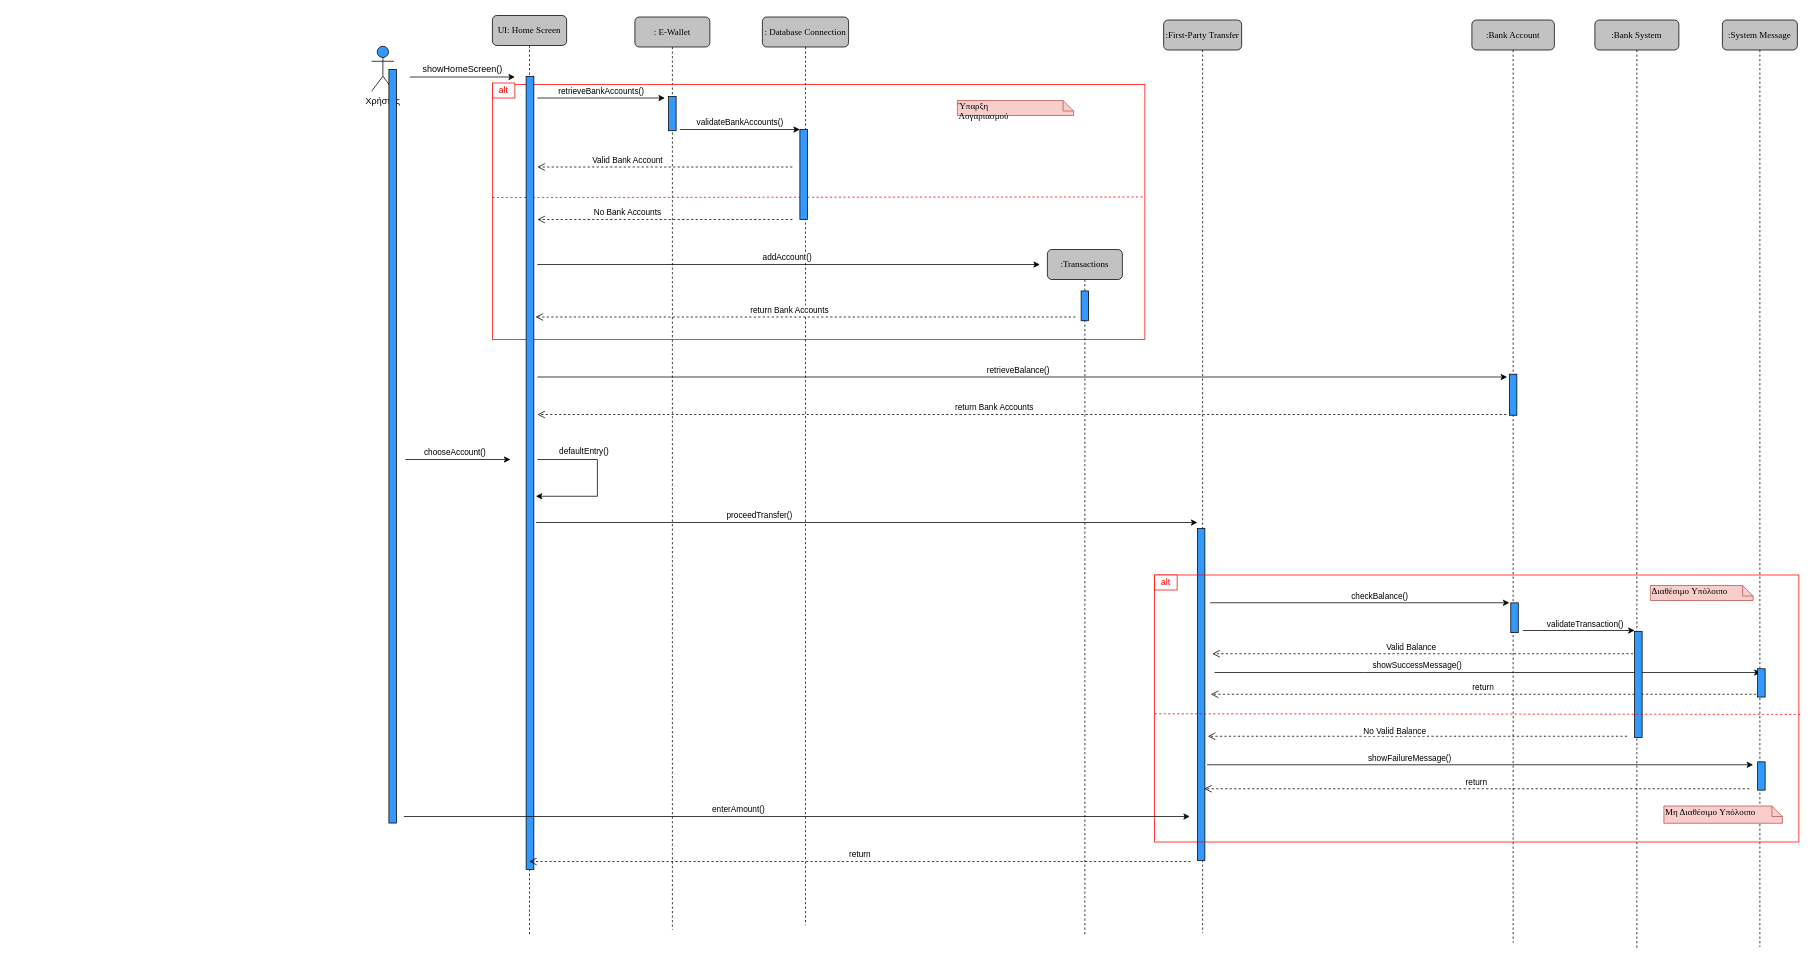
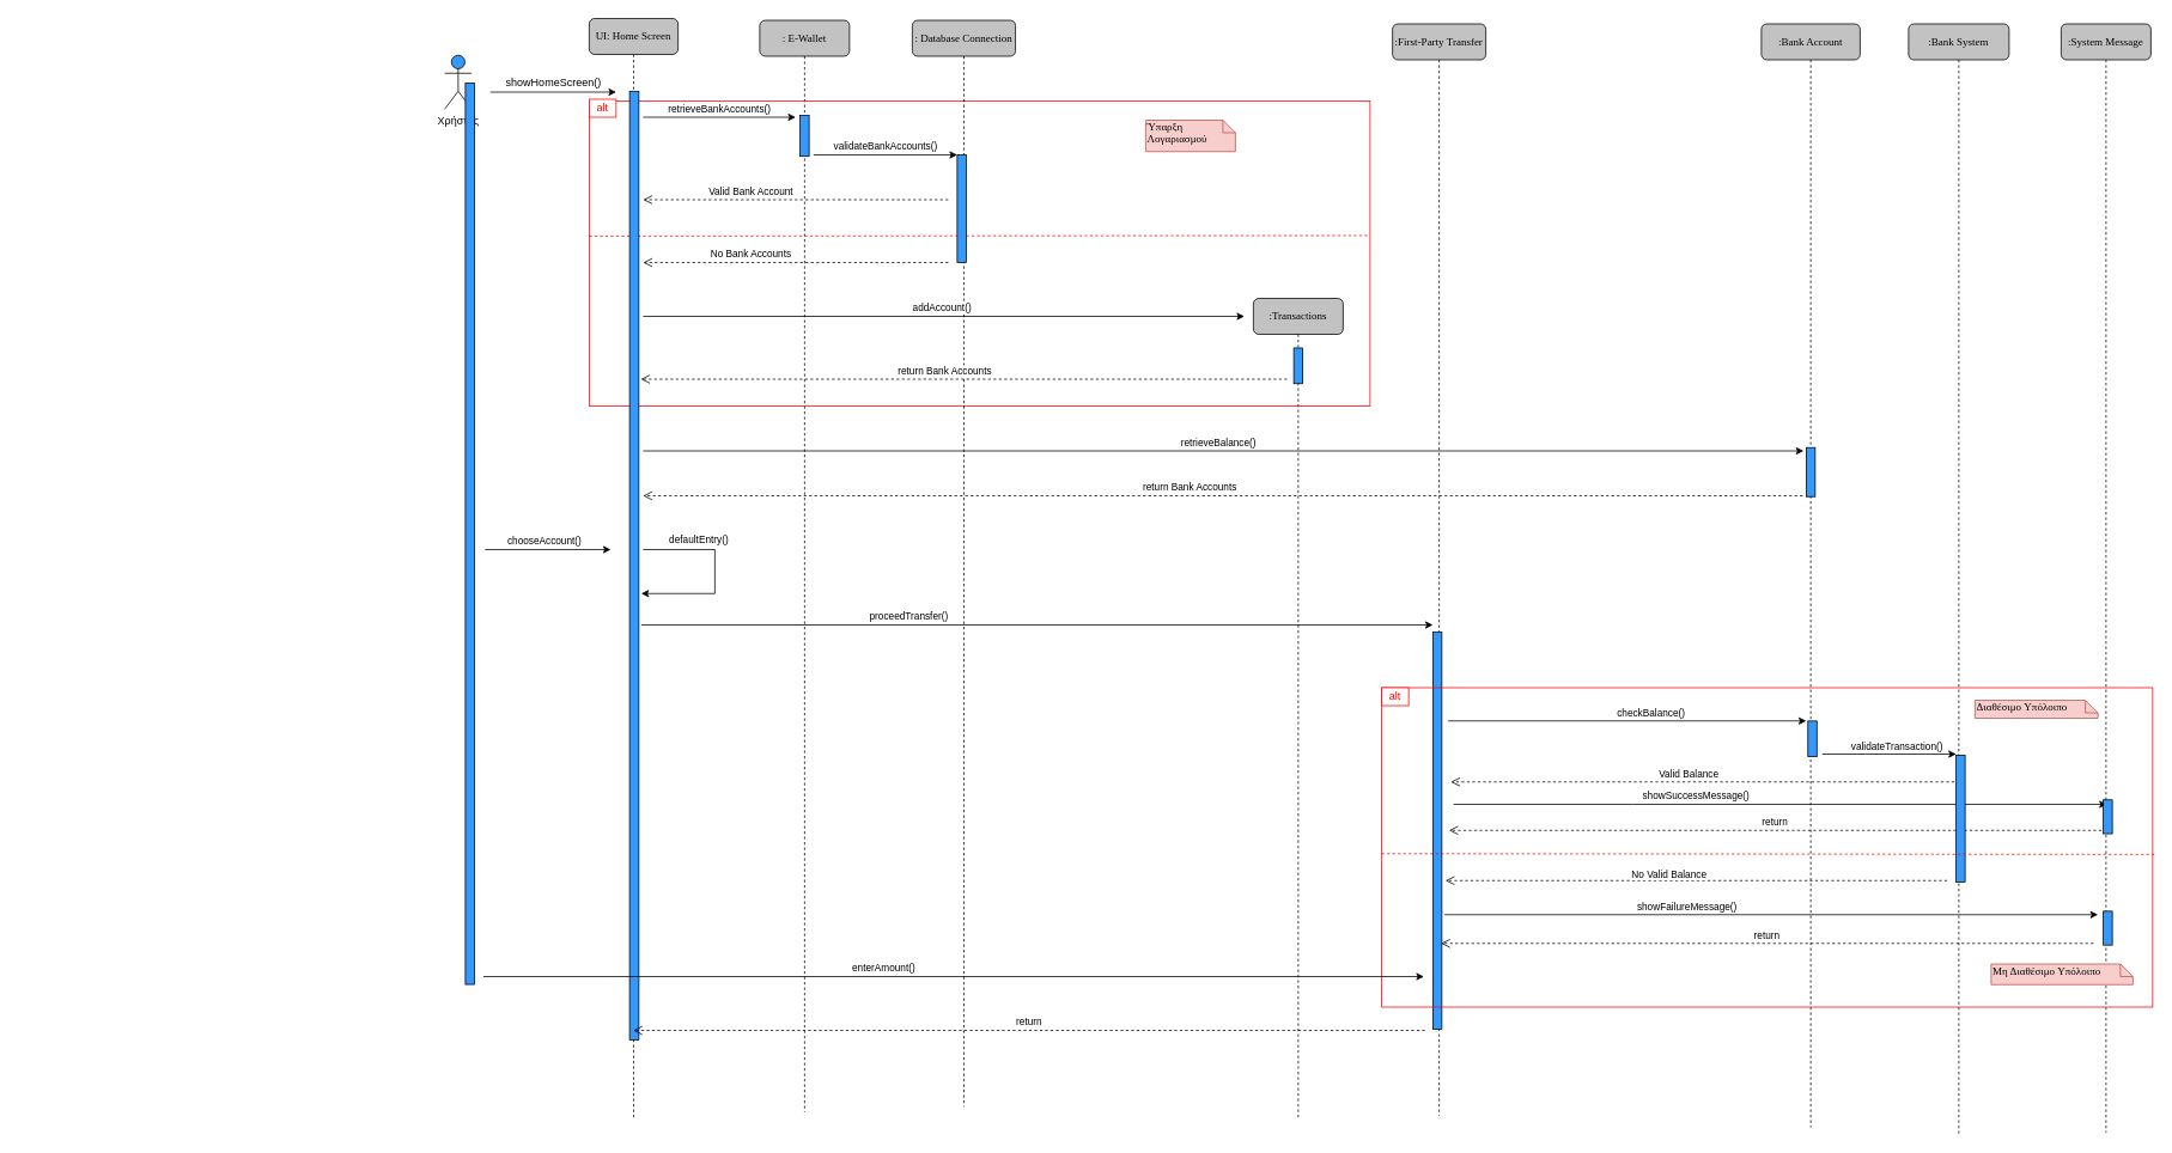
  <mxCell id="0" />
  <mxCell id="1" parent="0" />
  <mxCell id="2" value=":First-Party Transfer" style="shape=umlLifeline;perimeter=lifelinePerimeter;whiteSpace=wrap;html=1;container=1;collapsible=0;recursiveResize=0;outlineConnect=0;rounded=1;shadow=0;comic=0;labelBackgroundColor=none;strokeWidth=1;fontFamily=Verdana;fontSize=12;align=center;fillColor=#C2C2C2;" vertex="1" parent="1"><mxGeometry x="1551" y="26" width="104" height="1217" as="geometry" /></mxCell>
  <mxCell id="3" value="" style="rounded=0;whiteSpace=wrap;html=1;rotation=90;fillColor=#3399FF;" vertex="1" parent="2"><mxGeometry x="-171.22" y="894.39" width="442.47" height="10" as="geometry" /></mxCell>
  <mxCell id="4" value=":Bank Account" style="shape=umlLifeline;perimeter=lifelinePerimeter;whiteSpace=wrap;html=1;container=1;collapsible=0;recursiveResize=0;outlineConnect=0;rounded=1;shadow=0;comic=0;labelBackgroundColor=none;strokeWidth=1;fontFamily=Verdana;fontSize=12;align=center;fillColor=#C2C2C2;" vertex="1" parent="1"><mxGeometry x="1962" y="26" width="110" height="1230" as="geometry" /></mxCell>
  <mxCell id="5" value="" style="rounded=0;whiteSpace=wrap;html=1;rotation=90;fillColor=#3399FF;" vertex="1" parent="4"><mxGeometry x="27.64" y="494.64" width="54.72" height="10" as="geometry" /></mxCell>
  <mxCell id="6" value=":System Message" style="shape=umlLifeline;perimeter=lifelinePerimeter;whiteSpace=wrap;html=1;container=1;collapsible=0;recursiveResize=0;outlineConnect=0;rounded=1;shadow=0;comic=0;labelBackgroundColor=none;strokeWidth=1;fontFamily=Verdana;fontSize=12;align=center;fillColor=#C2C2C2;" vertex="1" parent="1"><mxGeometry x="2296" y="26" width="100" height="1236" as="geometry" /></mxCell>
  <mxCell id="7" value=":Bank System" style="shape=umlLifeline;perimeter=lifelinePerimeter;whiteSpace=wrap;html=1;container=1;collapsible=0;recursiveResize=0;outlineConnect=0;rounded=1;shadow=0;comic=0;labelBackgroundColor=none;strokeWidth=1;fontFamily=Verdana;fontSize=12;align=center;fillColor=#C2C2C2;" vertex="1" parent="1"><mxGeometry x="2126" y="26" width="112" height="1237" as="geometry" /></mxCell>
  <mxCell id="8" value=": E-Wallet&lt;br&gt;" style="shape=umlLifeline;perimeter=lifelinePerimeter;whiteSpace=wrap;html=1;container=1;collapsible=0;recursiveResize=0;outlineConnect=0;rounded=1;shadow=0;comic=0;labelBackgroundColor=none;strokeWidth=1;fontFamily=Verdana;fontSize=12;align=center;fillColor=#C2C2C2;" vertex="1" parent="1"><mxGeometry x="846" y="22" width="100" height="1217" as="geometry" /></mxCell>
  <mxCell id="9" value="" style="rounded=0;whiteSpace=wrap;html=1;rotation=90;fillColor=#3399FF;" vertex="1" parent="8"><mxGeometry x="27.22" y="123.85" width="45.54" height="10" as="geometry" /></mxCell>
  <mxCell id="10" value="" style="rounded=0;whiteSpace=wrap;html=1;fillColor=none;shadow=0;strokeColor=#FF0000;" vertex="1" parent="8"><mxGeometry x="-190" y="90" width="870" height="340" as="geometry" /></mxCell>
  <mxCell id="11" value="" style="endArrow=none;dashed=1;html=1;rounded=0;entryX=1;entryY=0.441;entryDx=0;entryDy=0;entryPerimeter=0;exitX=0;exitY=0.443;exitDx=0;exitDy=0;exitPerimeter=0;strokeColor=#FF0000;" edge="1" parent="8" source="10" target="10"><mxGeometry width="50" height="50" relative="1" as="geometry"><mxPoint x="-180" y="240" as="sourcePoint" /><mxPoint x="660" y="240" as="targetPoint" /></mxGeometry></mxCell>
  <mxCell id="12" value="Χρήστης" style="shape=umlActor;verticalLabelPosition=bottom;verticalAlign=top;html=1;outlineConnect=0;fillColor=#3399FF;" vertex="1" parent="1"><mxGeometry x="495" y="61" width="30" height="60" as="geometry" /></mxCell>
  <mxCell id="13" value="" style="endArrow=classic;html=1;rounded=0;" edge="1" parent="1"><mxGeometry width="50" height="50" relative="1" as="geometry"><mxPoint x="546" y="102" as="sourcePoint" /><mxPoint x="686" y="102" as="targetPoint" /></mxGeometry></mxCell>
  <mxCell id="14" value="showHomeScreen()" style="text;html=1;align=center;verticalAlign=middle;resizable=0;points=[];autosize=1;strokeColor=none;fillColor=none;" vertex="1" parent="1"><mxGeometry x="556" y="82" width="120" height="20" as="geometry" /></mxCell>
  <mxCell id="15" value="" style="endArrow=none;html=1;rounded=0;" edge="1" parent="1"><mxGeometry width="50" height="50" relative="1" as="geometry"><mxPoint x="701" y="212" as="sourcePoint" /><mxPoint x="701" y="212" as="targetPoint" /><Array as="points" /></mxGeometry></mxCell>
  <mxCell id="16" value="" style="rounded=0;whiteSpace=wrap;html=1;rotation=90;fillColor=#3399FF;" vertex="1" parent="1"><mxGeometry x="20.61" y="589.32" width="1004.86" height="10" as="geometry" /></mxCell>
  <mxCell id="17" value="UI: Home Screen" style="shape=umlLifeline;perimeter=lifelinePerimeter;whiteSpace=wrap;html=1;container=1;collapsible=0;recursiveResize=0;outlineConnect=0;rounded=1;shadow=0;comic=0;labelBackgroundColor=none;strokeWidth=1;fontFamily=Verdana;fontSize=12;align=center;fillColor=#C2C2C2;" vertex="1" parent="1"><mxGeometry x="656" y="20" width="99" height="1227" as="geometry" /></mxCell>
  <mxCell id="18" value="" style="rounded=0;whiteSpace=wrap;html=1;rotation=90;fillColor=#3399FF;" vertex="1" parent="17"><mxGeometry x="-478.62" y="604.67" width="1057.55" height="10.33" as="geometry" /></mxCell>
  <mxCell id="19" value="" style="endArrow=classic;html=1;rounded=0;" edge="1" parent="17"><mxGeometry width="50" height="50" relative="1" as="geometry"><mxPoint x="60" y="110" as="sourcePoint" /><mxPoint x="230" y="110" as="targetPoint" /></mxGeometry></mxCell>
  <mxCell id="20" value="retrieveBankAccounts()" style="edgeLabel;html=1;align=center;verticalAlign=middle;resizable=0;points=[];" vertex="1" connectable="0" parent="19"><mxGeometry x="-0.01" y="-2" relative="1" as="geometry"><mxPoint y="-12" as="offset" /></mxGeometry></mxCell>
  <mxCell id="21" value="&lt;font color=&quot;#ff0000&quot;&gt;alt&lt;/font&gt;" style="rounded=0;whiteSpace=wrap;html=1;shadow=0;fillColor=default;strokeColor=#FF0000;" vertex="1" parent="17"><mxGeometry y="90" width="30" height="20" as="geometry" /></mxCell>
  <mxCell id="22" value=": Database Connection" style="shape=umlLifeline;perimeter=lifelinePerimeter;whiteSpace=wrap;html=1;container=1;collapsible=0;recursiveResize=0;outlineConnect=0;rounded=1;shadow=0;comic=0;labelBackgroundColor=none;strokeWidth=1;fontFamily=Verdana;fontSize=12;align=center;fillColor=#C2C2C2;" vertex="1" parent="1"><mxGeometry x="1016" y="22" width="114.93" height="1211" as="geometry" /></mxCell>
  <mxCell id="23" value="" style="endArrow=classic;html=1;rounded=0;" edge="1" parent="22"><mxGeometry width="50" height="50" relative="1" as="geometry"><mxPoint x="-109.996" y="150" as="sourcePoint" /><mxPoint x="50" y="150" as="targetPoint" /></mxGeometry></mxCell>
  <mxCell id="24" value="validateBankAccounts()" style="edgeLabel;html=1;align=center;verticalAlign=middle;resizable=0;points=[];" vertex="1" connectable="0" parent="23"><mxGeometry x="-0.01" y="-2" relative="1" as="geometry"><mxPoint y="-12" as="offset" /></mxGeometry></mxCell>
  <mxCell id="25" value="" style="rounded=0;whiteSpace=wrap;html=1;rotation=90;fillColor=#3399FF;" vertex="1" parent="22"><mxGeometry x="-4.93" y="204.93" width="119.86" height="10" as="geometry" /></mxCell>
  <mxCell id="26" value="No Bank Accounts" style="html=1;verticalAlign=bottom;endArrow=open;dashed=1;endSize=8;rounded=0;" edge="1" parent="22"><mxGeometry x="0.294" relative="1" as="geometry"><mxPoint x="40" y="270" as="sourcePoint" /><mxPoint x="-300" y="270" as="targetPoint" /><mxPoint as="offset" /></mxGeometry></mxCell>
  <mxCell id="27" value="" style="endArrow=classic;html=1;rounded=0;" edge="1" parent="22"><mxGeometry width="50" height="50" relative="1" as="geometry"><mxPoint x="-299.996" y="330" as="sourcePoint" /><mxPoint x="370" y="330" as="targetPoint" /></mxGeometry></mxCell>
  <mxCell id="28" value="addAccount()" style="edgeLabel;html=1;align=center;verticalAlign=middle;resizable=0;points=[];" vertex="1" connectable="0" parent="27"><mxGeometry x="-0.01" y="-2" relative="1" as="geometry"><mxPoint y="-12" as="offset" /></mxGeometry></mxCell>
  <mxCell id="29" value="return Bank Accounts" style="html=1;verticalAlign=bottom;endArrow=open;dashed=1;endSize=8;rounded=0;" edge="1" parent="22"><mxGeometry x="0.057" relative="1" as="geometry"><mxPoint x="992" y="530" as="sourcePoint" /><mxPoint x="-300" y="530" as="targetPoint" /><mxPoint as="offset" /></mxGeometry></mxCell>
  <mxCell id="30" value="" style="endArrow=classic;html=1;rounded=0;" edge="1" parent="22"><mxGeometry width="50" height="50" relative="1" as="geometry"><mxPoint x="-299.996" y="480" as="sourcePoint" /><mxPoint x="993" y="480" as="targetPoint" /></mxGeometry></mxCell>
  <mxCell id="31" value="retrieveBalance()" style="edgeLabel;html=1;align=center;verticalAlign=middle;resizable=0;points=[];" vertex="1" connectable="0" parent="30"><mxGeometry x="-0.01" y="-2" relative="1" as="geometry"><mxPoint y="-12" as="offset" /></mxGeometry></mxCell>
  <mxCell id="32" value="Valid Bank Account" style="html=1;verticalAlign=bottom;endArrow=open;dashed=1;endSize=8;rounded=0;" edge="1" parent="1"><mxGeometry x="0.294" relative="1" as="geometry"><mxPoint x="1056" y="222" as="sourcePoint" /><mxPoint x="716" y="222" as="targetPoint" /><mxPoint as="offset" /></mxGeometry></mxCell>
  <mxCell id="33" value=":Transactions" style="shape=umlLifeline;perimeter=lifelinePerimeter;whiteSpace=wrap;html=1;container=1;collapsible=0;recursiveResize=0;outlineConnect=0;rounded=1;shadow=0;comic=0;labelBackgroundColor=none;strokeWidth=1;fontFamily=Verdana;fontSize=12;align=center;fillColor=#C2C2C2;" vertex="1" parent="1"><mxGeometry x="1396" y="332" width="100" height="915" as="geometry" /></mxCell>
  <mxCell id="34" value="" style="rounded=0;whiteSpace=wrap;html=1;rotation=90;fillColor=#3399FF;" vertex="1" parent="33"><mxGeometry x="30.14" y="70.14" width="39.72" height="10" as="geometry" /></mxCell>
  <mxCell id="35" value="return Bank Accounts" style="html=1;verticalAlign=bottom;endArrow=open;dashed=1;endSize=8;rounded=0;" edge="1" parent="33"><mxGeometry x="0.057" relative="1" as="geometry"><mxPoint x="37.47" y="90" as="sourcePoint" /><mxPoint x="-682.53" y="90" as="targetPoint" /><mxPoint as="offset" /></mxGeometry></mxCell>
- <mxCell id="36" value="Ύπαρξη&amp;nbsp;&lt;br&gt;Λογαριασμού" style="shape=note;whiteSpace=wrap;html=1;size=14;verticalAlign=top;align=left;spacingTop=-6;rounded=0;shadow=0;comic=0;labelBackgroundColor=none;strokeWidth=1;fontFamily=Verdana;fontSize=12;fillColor=#f8cecc;strokeColor=#b85450;" vertex="1" parent="1"><mxGeometry x="1276" y="133.35" width="155" height="20" as="geometry" /></mxCell>
+ <mxCell id="36" value="Ύπαρξη&amp;nbsp;&lt;br&gt;Λογαριασμού" style="shape=note;whiteSpace=wrap;html=1;size=14;verticalAlign=top;align=left;spacingTop=-6;rounded=0;shadow=0;comic=0;labelBackgroundColor=none;strokeWidth=1;fontFamily=Verdana;fontSize=12;fillColor=#f8cecc;strokeColor=#b85450;" vertex="1" parent="1"><mxGeometry x="1276" y="133.35" width="100" height="35" as="geometry" /></mxCell>
  <mxCell id="37" value="" style="endArrow=classic;html=1;rounded=0;strokeColor=#000000;" edge="1" parent="1"><mxGeometry width="50" height="50" relative="1" as="geometry"><mxPoint x="716" y="612" as="sourcePoint" /><mxPoint x="714" y="661" as="targetPoint" /><Array as="points"><mxPoint x="796" y="612" /><mxPoint x="796" y="661" /></Array></mxGeometry></mxCell>
  <mxCell id="38" value="defaultEntry()" style="edgeLabel;html=1;align=center;verticalAlign=middle;resizable=0;points=[];" vertex="1" connectable="0" parent="37"><mxGeometry x="-0.195" relative="1" as="geometry"><mxPoint x="-19" y="-17" as="offset" /></mxGeometry></mxCell>
  <mxCell id="39" value="" style="endArrow=classic;html=1;rounded=0;" edge="1" parent="1"><mxGeometry width="50" height="50" relative="1" as="geometry"><mxPoint x="540" y="612" as="sourcePoint" /><mxPoint x="680" y="612" as="targetPoint" /></mxGeometry></mxCell>
  <mxCell id="40" value="chooseAccount()" style="edgeLabel;html=1;align=center;verticalAlign=middle;resizable=0;points=[];" vertex="1" connectable="0" parent="39"><mxGeometry x="-0.162" y="2" relative="1" as="geometry"><mxPoint x="6" y="-8" as="offset" /></mxGeometry></mxCell>
  <mxCell id="41" value="" style="endArrow=classic;html=1;rounded=0;" edge="1" parent="1"><mxGeometry width="50" height="50" relative="1" as="geometry"><mxPoint x="714" y="696" as="sourcePoint" /><mxPoint x="1596" y="696" as="targetPoint" /></mxGeometry></mxCell>
  <mxCell id="42" value="proceedTransfer()" style="edgeLabel;html=1;align=center;verticalAlign=middle;resizable=0;points=[];" vertex="1" connectable="0" parent="41"><mxGeometry x="-0.162" y="2" relative="1" as="geometry"><mxPoint x="-73" y="-8" as="offset" /></mxGeometry></mxCell>
  <mxCell id="43" value="" style="rounded=0;whiteSpace=wrap;html=1;rotation=90;fillColor=#3399FF;" vertex="1" parent="1"><mxGeometry x="1999" y="818" width="39.72" height="10" as="geometry" /></mxCell>
  <mxCell id="44" value="" style="rounded=0;whiteSpace=wrap;html=1;fillColor=none;shadow=0;strokeColor=#FF0000;" vertex="1" parent="1"><mxGeometry x="1539" y="766" width="859" height="356" as="geometry" /></mxCell>
  <mxCell id="45" value="Valid Balance" style="html=1;verticalAlign=bottom;endArrow=open;dashed=1;endSize=8;rounded=0;strokeColor=#000000;" edge="1" parent="1"><mxGeometry x="0.055" relative="1" as="geometry"><mxPoint x="2177" y="871" as="sourcePoint" /><mxPoint x="1616" y="871" as="targetPoint" /><mxPoint as="offset" /></mxGeometry></mxCell>
  <mxCell id="46" value="&lt;font color=&quot;#ff0000&quot;&gt;alt&lt;/font&gt;" style="rounded=0;whiteSpace=wrap;html=1;shadow=0;fillColor=default;strokeColor=#FF0000;" vertex="1" parent="1"><mxGeometry x="1539" y="766" width="30" height="20" as="geometry" /></mxCell>
  <mxCell id="47" value="" style="endArrow=classic;html=1;rounded=0;" edge="1" parent="1"><mxGeometry width="50" height="50" relative="1" as="geometry"><mxPoint x="1619" y="896" as="sourcePoint" /><mxPoint x="2347" y="896" as="targetPoint" /><Array as="points"><mxPoint x="1819" y="896" /><mxPoint x="2019" y="896" /></Array></mxGeometry></mxCell>
  <mxCell id="48" value="showSuccessMessage()" style="edgeLabel;html=1;align=center;verticalAlign=middle;resizable=0;points=[];" vertex="1" connectable="0" parent="47"><mxGeometry x="-0.237" relative="1" as="geometry"><mxPoint x="-9" y="-10" as="offset" /></mxGeometry></mxCell>
  <mxCell id="49" value="return" style="html=1;verticalAlign=bottom;endArrow=open;dashed=1;endSize=8;rounded=0;strokeColor=#000000;" edge="1" parent="1"><mxGeometry relative="1" as="geometry"><mxPoint x="2332" y="1051" as="sourcePoint" /><mxPoint x="1605" y="1051" as="targetPoint" /></mxGeometry></mxCell>
  <mxCell id="50" value="No Valid Balance" style="html=1;verticalAlign=bottom;endArrow=open;dashed=1;endSize=8;rounded=0;strokeColor=#000000;" edge="1" parent="1"><mxGeometry x="0.109" y="2" relative="1" as="geometry"><mxPoint x="2169" y="981" as="sourcePoint" /><mxPoint x="1610" y="981" as="targetPoint" /><mxPoint as="offset" /></mxGeometry></mxCell>
  <mxCell id="51" value="return" style="html=1;verticalAlign=bottom;endArrow=open;dashed=1;endSize=8;rounded=0;strokeColor=#000000;" edge="1" parent="1"><mxGeometry relative="1" as="geometry"><mxPoint x="2341" y="925" as="sourcePoint" /><mxPoint x="1614" y="925" as="targetPoint" /></mxGeometry></mxCell>
  <mxCell id="52" value="Μη Διαθέσιμο&amp;nbsp;Υπόλοιπο" style="shape=note;whiteSpace=wrap;html=1;size=14;verticalAlign=top;align=left;spacingTop=-6;rounded=0;shadow=0;comic=0;labelBackgroundColor=none;strokeWidth=1;fontFamily=Verdana;fontSize=12;fillColor=#f8cecc;strokeColor=#b85450;" vertex="1" parent="1"><mxGeometry x="2218" y="1074" width="158" height="23" as="geometry" /></mxCell>
  <mxCell id="53" value="" style="endArrow=classic;html=1;rounded=0;strokeColor=#000000;" edge="1" parent="1"><mxGeometry width="50" height="50" relative="1" as="geometry"><mxPoint x="1613" y="803" as="sourcePoint" /><mxPoint x="2012" y="803" as="targetPoint" /></mxGeometry></mxCell>
  <mxCell id="54" value="checkBalance()" style="edgeLabel;html=1;align=center;verticalAlign=middle;resizable=0;points=[];" vertex="1" connectable="0" parent="53"><mxGeometry x="0.15" y="1" relative="1" as="geometry"><mxPoint x="-4" y="-8" as="offset" /></mxGeometry></mxCell>
  <mxCell id="55" value="" style="endArrow=classic;html=1;rounded=0;strokeColor=#000000;" edge="1" parent="1"><mxGeometry width="50" height="50" relative="1" as="geometry"><mxPoint x="2030" y="840" as="sourcePoint" /><mxPoint x="2179" y="840" as="targetPoint" /></mxGeometry></mxCell>
  <mxCell id="56" value="validateTransaction()" style="edgeLabel;html=1;align=center;verticalAlign=middle;resizable=0;points=[];" vertex="1" connectable="0" parent="55"><mxGeometry x="0.15" y="1" relative="1" as="geometry"><mxPoint x="-4" y="-8" as="offset" /></mxGeometry></mxCell>
  <mxCell id="57" value="" style="rounded=0;whiteSpace=wrap;html=1;rotation=90;fillColor=#3399FF;" vertex="1" parent="1"><mxGeometry x="2113.26" y="906.88" width="141.47" height="10" as="geometry" /></mxCell>
  <mxCell id="58" value="" style="rounded=0;whiteSpace=wrap;html=1;rotation=90;fillColor=#3399FF;" vertex="1" parent="1"><mxGeometry x="2329.14" y="1029" width="37.73" height="10" as="geometry" /></mxCell>
  <mxCell id="59" value="" style="rounded=0;whiteSpace=wrap;html=1;rotation=90;fillColor=#3399FF;" vertex="1" parent="1"><mxGeometry x="2329.14" y="904.88" width="37.73" height="10" as="geometry" /></mxCell>
  <mxCell id="60" value="Διαθέσιμο&amp;nbsp;Υπόλοιπο" style="shape=note;whiteSpace=wrap;html=1;size=14;verticalAlign=top;align=left;spacingTop=-6;rounded=0;shadow=0;comic=0;labelBackgroundColor=none;strokeWidth=1;fontFamily=Verdana;fontSize=12;fillColor=#f8cecc;strokeColor=#b85450;" vertex="1" parent="1"><mxGeometry x="2200" y="780" width="137" height="20" as="geometry" /></mxCell>
  <mxCell id="61" value="" style="endArrow=none;dashed=1;html=1;rounded=0;strokeColor=#FF0000;entryX=1.002;entryY=0.522;entryDx=0;entryDy=0;entryPerimeter=0;" edge="1" parent="1" target="44"><mxGeometry width="50" height="50" relative="1" as="geometry"><mxPoint x="1539" y="951" as="sourcePoint" /><mxPoint x="444" y="806" as="targetPoint" /></mxGeometry></mxCell>
  <mxCell id="62" value="" style="endArrow=classic;html=1;rounded=0;" edge="1" parent="1"><mxGeometry width="50" height="50" relative="1" as="geometry"><mxPoint x="1609" y="1019" as="sourcePoint" /><mxPoint x="2337" y="1019" as="targetPoint" /><Array as="points"><mxPoint x="1809" y="1019" /><mxPoint x="2009" y="1019" /></Array></mxGeometry></mxCell>
  <mxCell id="63" value="showFailureMessage()" style="edgeLabel;html=1;align=center;verticalAlign=middle;resizable=0;points=[];" vertex="1" connectable="0" parent="62"><mxGeometry x="-0.237" relative="1" as="geometry"><mxPoint x="-9" y="-10" as="offset" /></mxGeometry></mxCell>
  <mxCell id="64" value="" style="endArrow=classic;html=1;rounded=0;" edge="1" parent="1"><mxGeometry width="50" height="50" relative="1" as="geometry"><mxPoint x="538" y="1088" as="sourcePoint" /><mxPoint x="1586" y="1088" as="targetPoint" /></mxGeometry></mxCell>
  <mxCell id="65" value="enterAmount()" style="edgeLabel;html=1;align=center;verticalAlign=middle;resizable=0;points=[];" vertex="1" connectable="0" parent="64"><mxGeometry x="-0.162" y="2" relative="1" as="geometry"><mxPoint x="6" y="-8" as="offset" /></mxGeometry></mxCell>
  <mxCell id="66" value="return" style="html=1;verticalAlign=bottom;endArrow=open;dashed=1;endSize=8;rounded=0;strokeColor=#000000;" edge="1" parent="1" target="17"><mxGeometry relative="1" as="geometry"><mxPoint x="1587" y="1148" as="sourcePoint" /><mxPoint x="860" y="1148" as="targetPoint" /></mxGeometry></mxCell>
